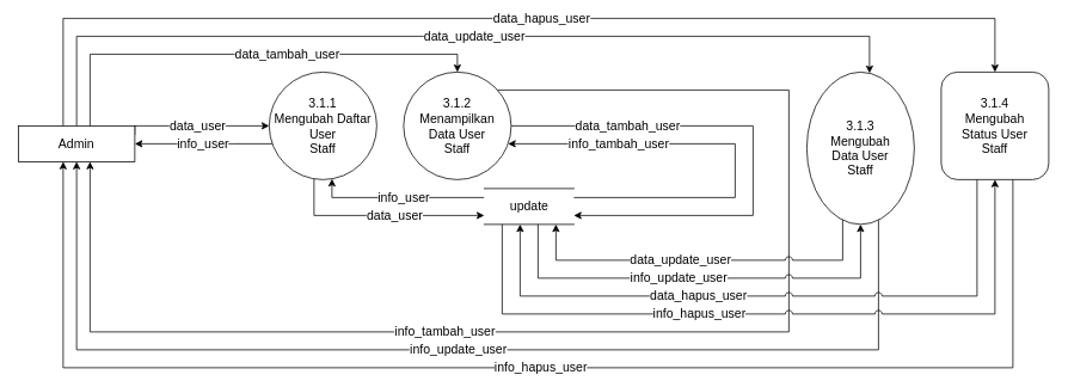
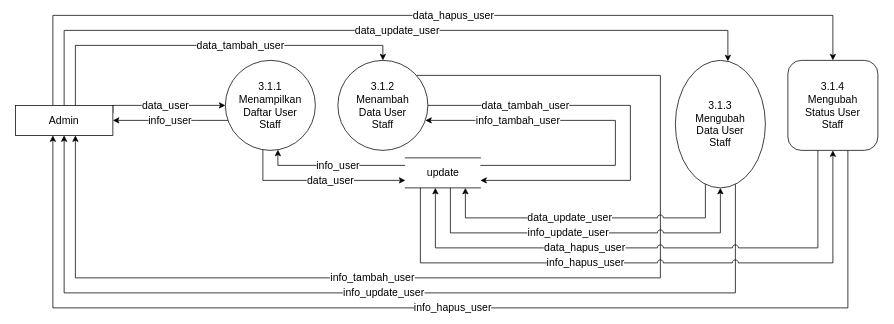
  <mxCell id="0" />
  <mxCell id="1" parent="0" />
  <mxCell id="2" value="info_tambah_user" style="edgeStyle=orthogonalEdgeStyle;rounded=0;orthogonalLoop=1;jettySize=auto;html=1;jumpStyle=arc;fontSize=14;" parent="1" source="14" target="6" edge="1"><mxGeometry x="0.251" relative="1" as="geometry"><Array as="points"><mxPoint x="880" y="100" /><mxPoint x="880" y="370" /><mxPoint x="100" y="370" /></Array><mxPoint x="544.721" y="90" as="sourcePoint" /><mxPoint x="23" y="121.16" as="targetPoint" /><mxPoint as="offset" /></mxGeometry></mxCell>
  <mxCell id="3" value="data_update_user" style="edgeStyle=orthogonalEdgeStyle;rounded=0;orthogonalLoop=1;jettySize=auto;html=1;fontSize=14;" parent="1" source="6" target="9" edge="1"><mxGeometry x="0.06" relative="1" as="geometry"><mxPoint as="offset" /><Array as="points"><mxPoint x="85" y="40" /><mxPoint x="970" y="40" /></Array></mxGeometry></mxCell>
- <mxCell id="4" value="&lt;font style=&quot;font-size: 14px&quot;&gt;3.1.1&lt;br style=&quot;font-size: 14px&quot;&gt;Mengubah Daftar User&lt;br&gt;Staff&lt;br style=&quot;font-size: 14px&quot;&gt;&lt;/font&gt;" style="ellipse;whiteSpace=wrap;html=1;aspect=fixed;fontSize=14;" parent="1" vertex="1"><mxGeometry x="300" y="80" width="120" height="120" as="geometry" /></mxCell>
+ <mxCell id="4" value="&lt;font style=&quot;font-size: 14px&quot;&gt;3.1.1&lt;br style=&quot;font-size: 14px&quot;&gt;Menampilkan Daftar User&lt;br&gt;Staff&lt;br style=&quot;font-size: 14px&quot;&gt;&lt;/font&gt;" style="ellipse;whiteSpace=wrap;html=1;aspect=fixed;fontSize=14;" parent="1" vertex="1"><mxGeometry x="300" y="80" width="120" height="120" as="geometry" /></mxCell>
  <mxCell id="5" value="data_user" style="edgeStyle=orthogonalEdgeStyle;rounded=0;orthogonalLoop=1;jettySize=auto;html=1;exitX=1;exitY=0.25;exitDx=0;exitDy=0;fontSize=14;" parent="1" source="6" edge="1"><mxGeometry relative="1" as="geometry"><mxPoint x="300" y="140" as="targetPoint" /><Array as="points"><mxPoint x="220" y="140" /><mxPoint x="220" y="140" /></Array></mxGeometry></mxCell>
  <mxCell id="6" value="Admin" style="rounded=0;whiteSpace=wrap;html=1;fontSize=14;" parent="1" vertex="1"><mxGeometry x="20" y="140" width="130" height="40" as="geometry" /></mxCell>
  <mxCell id="7" value="data_user" style="edgeStyle=orthogonalEdgeStyle;rounded=0;orthogonalLoop=1;jettySize=auto;html=1;fontSize=14;" parent="1" source="4" target="11" edge="1"><mxGeometry x="0.134" relative="1" as="geometry"><Array as="points"><mxPoint x="350" y="240" /></Array><mxPoint as="offset" /></mxGeometry></mxCell>
  <mxCell id="8" value="info_update_user" style="edgeStyle=orthogonalEdgeStyle;rounded=0;orthogonalLoop=1;jettySize=auto;html=1;fontSize=14;" parent="1" source="9" target="6" edge="1"><mxGeometry x="-0.017" relative="1" as="geometry"><Array as="points"><mxPoint x="980" y="390" /><mxPoint x="85" y="390" /></Array><mxPoint as="offset" /></mxGeometry></mxCell>
  <mxCell id="9" value="&lt;font style=&quot;font-size: 14px&quot;&gt;3.1.3&lt;br style=&quot;font-size: 14px&quot;&gt;Mengubah &lt;br&gt;Data User&lt;br&gt;Staff&lt;br style=&quot;font-size: 14px&quot;&gt;&lt;/font&gt;" style="ellipse;whiteSpace=wrap;html=1;aspect=fixed;fontSize=14;" parent="1" vertex="1"><mxGeometry x="900" y="80" width="120" height="170" as="geometry" /></mxCell>
  <mxCell id="10" value="info_user" style="edgeStyle=orthogonalEdgeStyle;rounded=0;orthogonalLoop=1;jettySize=auto;html=1;fontSize=14;" parent="1" source="11" target="4" edge="1"><mxGeometry x="-0.057" relative="1" as="geometry"><Array as="points"><mxPoint x="370" y="220" /></Array><mxPoint as="offset" /></mxGeometry></mxCell>
  <mxCell id="11" value="update" style="html=1;dashed=0;whitespace=wrap;shape=partialRectangle;right=0;left=0;fontSize=14;" parent="1" vertex="1"><mxGeometry x="540" y="210" width="100" height="40" as="geometry" /></mxCell>
  <mxCell id="12" value="data_tambah_user" style="edgeStyle=orthogonalEdgeStyle;rounded=0;orthogonalLoop=1;jettySize=auto;html=1;jumpStyle=arc;fontSize=14;" parent="1" source="14" target="11" edge="1"><mxGeometry x="-0.544" relative="1" as="geometry"><Array as="points"><mxPoint x="840" y="140" /><mxPoint x="840" y="240" /></Array><mxPoint as="offset" /></mxGeometry></mxCell>
  <mxCell id="13" value="info_tambah_user" style="edgeStyle=orthogonalEdgeStyle;rounded=0;orthogonalLoop=1;jettySize=auto;html=1;jumpStyle=arc;fontSize=14;" parent="1" source="11" target="14" edge="1"><mxGeometry x="0.5" relative="1" as="geometry"><Array as="points"><mxPoint x="820" y="220" /><mxPoint x="820" y="160" /></Array><mxPoint as="offset" /></mxGeometry></mxCell>
- <mxCell id="14" value="&lt;font style=&quot;font-size: 14px&quot;&gt;3.1.2&lt;br style=&quot;font-size: 14px&quot;&gt;Menampilkan &lt;br&gt;Data User&lt;br&gt;Staff&lt;br style=&quot;font-size: 14px&quot;&gt;&lt;/font&gt;" style="ellipse;whiteSpace=wrap;html=1;aspect=fixed;fontSize=14;" parent="1" vertex="1"><mxGeometry x="450" y="80" width="120" height="120" as="geometry" /></mxCell>
+ <mxCell id="14" value="&lt;font style=&quot;font-size: 14px&quot;&gt;3.1.2&lt;br style=&quot;font-size: 14px&quot;&gt;Menambah &lt;br&gt;Data User&lt;br&gt;Staff&lt;br style=&quot;font-size: 14px&quot;&gt;&lt;/font&gt;" style="ellipse;whiteSpace=wrap;html=1;aspect=fixed;fontSize=14;" parent="1" vertex="1"><mxGeometry x="450" y="80" width="120" height="120" as="geometry" /></mxCell>
  <mxCell id="15" value="data_tambah_user" style="edgeStyle=orthogonalEdgeStyle;rounded=0;orthogonalLoop=1;jettySize=auto;html=1;entryX=0.5;entryY=0;entryDx=0;entryDy=0;fontSize=14;" parent="1" source="6" target="14" edge="1"><mxGeometry x="0.174" relative="1" as="geometry"><mxPoint x="1" as="offset" /><mxPoint x="370" y="90" as="sourcePoint" /><mxPoint x="790" y="90" as="targetPoint" /><Array as="points"><mxPoint x="100" y="60" /><mxPoint x="510" y="60" /></Array></mxGeometry></mxCell>
  <mxCell id="16" value="info_user" style="edgeStyle=orthogonalEdgeStyle;rounded=0;orthogonalLoop=1;jettySize=auto;html=1;fontSize=14;" parent="1" source="4" target="6" edge="1"><mxGeometry relative="1" as="geometry"><mxPoint x="160" y="150" as="targetPoint" /><Array as="points"><mxPoint x="260" y="160" /><mxPoint x="260" y="160" /></Array><mxPoint x="310" y="150" as="sourcePoint" /></mxGeometry></mxCell>
  <mxCell id="17" value="&lt;font style=&quot;font-size: 14px&quot;&gt;3.1.4&lt;br style=&quot;font-size: 14px&quot;&gt;Mengubah &lt;br&gt;Status User&lt;br&gt;Staff&lt;br style=&quot;font-size: 14px&quot;&gt;&lt;/font&gt;" style="whiteSpace=wrap;html=1;aspect=fixed;fontSize=14;rounded=1;" parent="1" vertex="1"><mxGeometry x="1050" y="80" width="120" height="120" as="geometry" /></mxCell>
  <mxCell id="18" value="data_hapus_user" style="edgeStyle=orthogonalEdgeStyle;rounded=0;orthogonalLoop=1;jettySize=auto;html=1;fontSize=14;" parent="1" source="6" target="17" edge="1"><mxGeometry x="0.072" relative="1" as="geometry"><mxPoint as="offset" /><Array as="points"><mxPoint x="70" y="20" /><mxPoint x="1110" y="20" /></Array><mxPoint x="60" y="130" as="sourcePoint" /><mxPoint x="940" y="80" as="targetPoint" /></mxGeometry></mxCell>
  <mxCell id="19" value="info_hapus_user" style="edgeStyle=orthogonalEdgeStyle;rounded=0;orthogonalLoop=1;jettySize=auto;html=1;fontSize=14;" parent="1" source="17" target="6" edge="1"><mxGeometry x="-0.018" relative="1" as="geometry"><Array as="points"><mxPoint x="1130" y="410" /><mxPoint x="70" y="410" /></Array><mxPoint as="offset" /><mxPoint x="1000" y="201.962" as="sourcePoint" /><mxPoint x="30" y="150" as="targetPoint" /></mxGeometry></mxCell>
  <mxCell id="20" value="data_update_user" style="edgeStyle=orthogonalEdgeStyle;rounded=0;orthogonalLoop=1;jettySize=auto;html=1;fontSize=14;jumpStyle=arc;jumpSize=8;" parent="1" source="9" target="11" edge="1"><mxGeometry x="0.118" relative="1" as="geometry"><Array as="points"><mxPoint x="940" y="290" /><mxPoint x="620" y="290" /></Array><mxPoint as="offset" /></mxGeometry></mxCell>
  <mxCell id="21" value="info_update_user" style="edgeStyle=orthogonalEdgeStyle;rounded=0;orthogonalLoop=1;jettySize=auto;html=1;fontSize=14;jumpStyle=arc;jumpSize=8;" parent="1" source="11" target="9" edge="1"><mxGeometry x="-0.094" relative="1" as="geometry"><Array as="points"><mxPoint x="600" y="310" /><mxPoint x="960" y="310" /></Array><mxPoint as="offset" /></mxGeometry></mxCell>
  <mxCell id="22" value="data_hapus_user" style="edgeStyle=orthogonalEdgeStyle;rounded=0;orthogonalLoop=1;jettySize=auto;html=1;fontSize=14;jumpStyle=arc;jumpSize=8;" parent="1" source="17" target="11" edge="1"><mxGeometry x="0.226" relative="1" as="geometry"><Array as="points"><mxPoint x="1090" y="330" /><mxPoint x="580" y="330" /></Array><mxPoint as="offset" /><mxPoint x="1100" y="189.999" as="sourcePoint" /><mxPoint x="800" y="283.43" as="targetPoint" /></mxGeometry></mxCell>
  <mxCell id="23" value="info_hapus_user" style="edgeStyle=orthogonalEdgeStyle;rounded=0;orthogonalLoop=1;jettySize=auto;html=1;fontSize=14;jumpStyle=arc;jumpSize=8;" parent="1" source="11" target="17" edge="1"><mxGeometry x="-0.2" relative="1" as="geometry"><Array as="points"><mxPoint x="560" y="350" /><mxPoint x="1110" y="350" /></Array><mxPoint as="offset" /><mxPoint x="800" y="303.43" as="sourcePoint" /><mxPoint x="1120" y="193.43" as="targetPoint" /></mxGeometry></mxCell>
